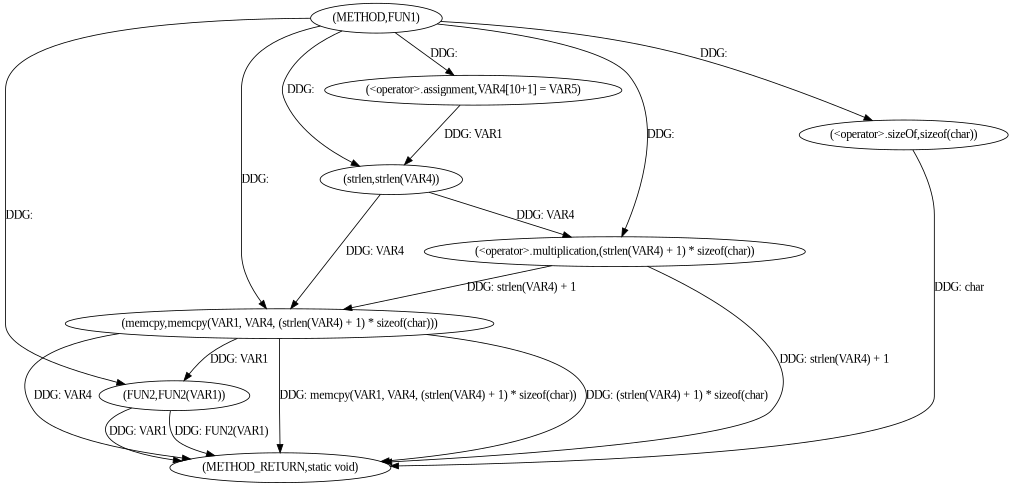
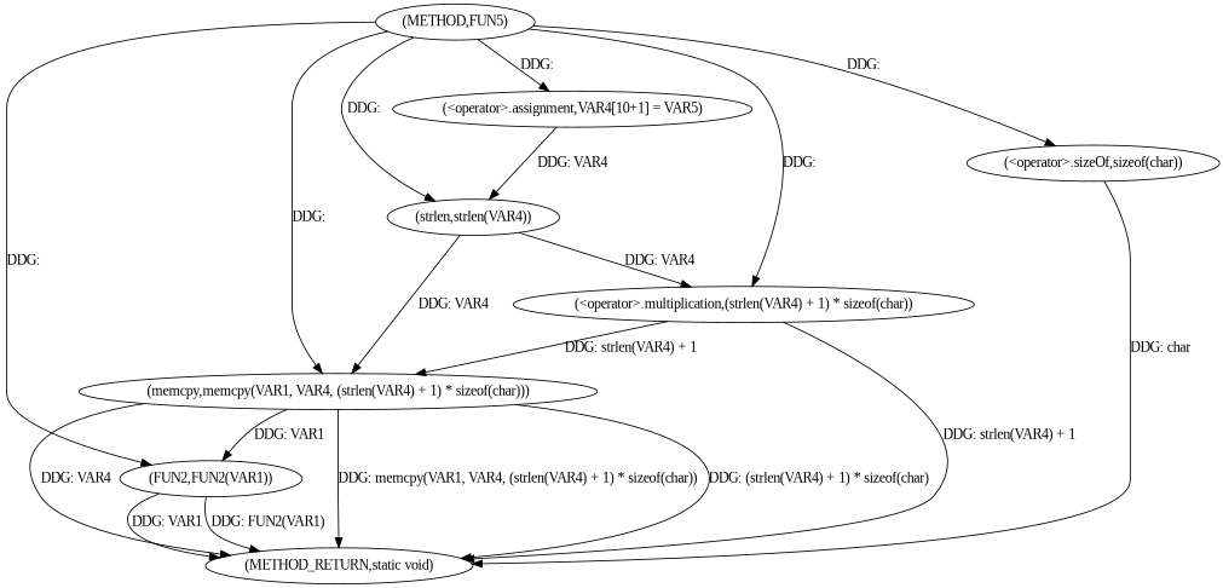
  digraph {
    fontname="Liberation Serif"
    node [fontname="Liberation Serif"]
    edge [fontname="Liberation Serif"]
-   n1 [label="(METHOD,FUN1)"]
+   n1 [label="(METHOD,FUN5)"]
    n2 [label="(<operator>.assignment,VAR4[10+1] = VAR5)"]
    n3 [label="(memcpy,memcpy(VAR1, VAR4, (strlen(VAR4) + 1) * sizeof(char)))"]
    n4 [label="(<operator>.multiplication,(strlen(VAR4) + 1) * sizeof(char))"]
    n5 [label="(strlen,strlen(VAR4))"]
    n6 [label="(<operator>.sizeOf,sizeof(char))"]
    n7 [label="(FUN2,FUN2(VAR1))"]
    n8 [label="(METHOD_RETURN,static void)"]
    n1 -> n2 [label="DDG: "]
    n1 -> n3 [label="DDG: "]
    n1 -> n4 [label="DDG: "]
    n1 -> n5 [label="DDG: "]
    n1 -> n6 [label="DDG: "]
    n1 -> n7 [label="DDG: "]
-   n2 -> n5 [label="DDG: VAR1"]
+   n2 -> n5 [label="DDG: VAR4"]
    n3 -> n7 [label="DDG: VAR1"]
    n3 -> n8 [label="DDG: (strlen(VAR4) + 1) * sizeof(char)"]
    n3 -> n8 [label="DDG: VAR4"]
    n3 -> n8 [label="DDG: memcpy(VAR1, VAR4, (strlen(VAR4) + 1) * sizeof(char))"]
    n4 -> n3 [label="DDG: strlen(VAR4) + 1"]
    n4 -> n8 [label="DDG: strlen(VAR4) + 1"]
    n5 -> n3 [label="DDG: VAR4"]
    n5 -> n4 [label="DDG: VAR4"]
    n6 -> n8 [label="DDG: char"]
    n7 -> n8 [label="DDG: FUN2(VAR1)"]
    n7 -> n8 [label="DDG: VAR1"]
  }
